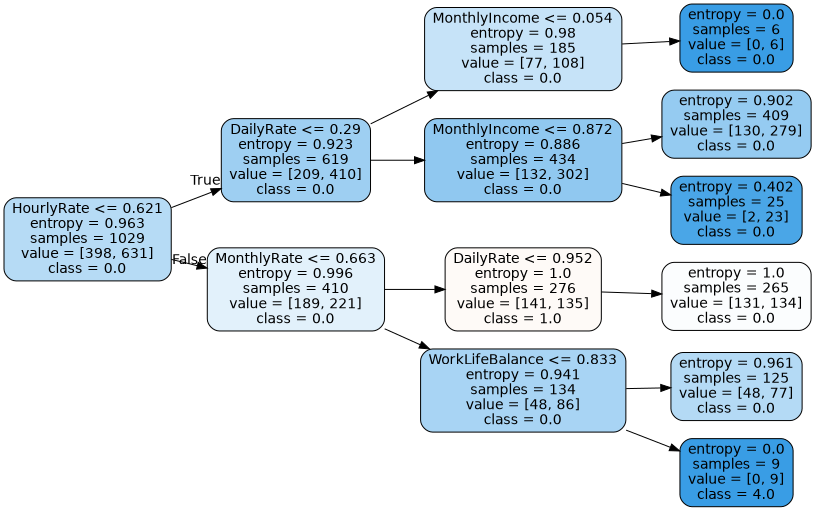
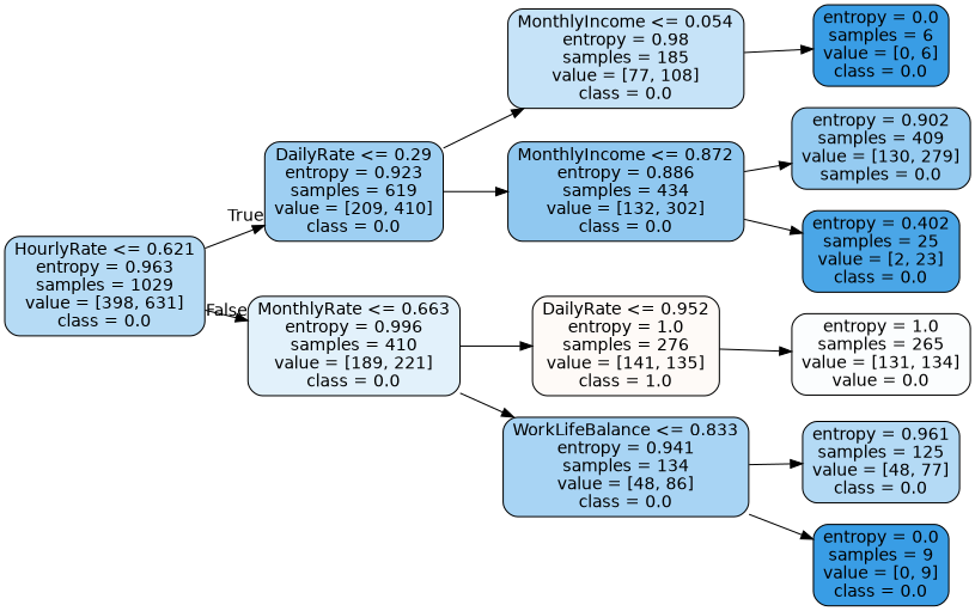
  digraph {
    rankdir=LR
    node [color=black fillcolor="#399de5" fontname=helvetica shape=box style="filled, rounded"]
    edge [fontname=helvetica]
    n1 [fillcolor="#b6dbf5" label="HourlyRate <= 0.621\nentropy = 0.963\nsamples = 1029\nvalue = [398, 631]\nclass = 0.0"]
    n2 [fillcolor="#9ecff2" label="DailyRate <= 0.29\nentropy = 0.923\nsamples = 619\nvalue = [209, 410]\nclass = 0.0"]
    n3 [fillcolor="#e2f1fb" label="MonthlyRate <= 0.663\nentropy = 0.996\nsamples = 410\nvalue = [189, 221]\nclass = 0.0"]
    n4 [fillcolor="#c6e3f8" label="MonthlyIncome <= 0.054\nentropy = 0.98\nsamples = 185\nvalue = [77, 108]\nclass = 0.0"]
    n5 [fillcolor="#90c8f0" label="MonthlyIncome <= 0.872\nentropy = 0.886\nsamples = 434\nvalue = [132, 302]\nclass = 0.0"]
    n6 [fillcolor="#fefaf7" label="DailyRate <= 0.952\nentropy = 1.0\nsamples = 276\nvalue = [141, 135]\nclass = 1.0"]
    n7 [fillcolor="#a8d4f4" label="WorkLifeBalance <= 0.833\nentropy = 0.941\nsamples = 134\nvalue = [48, 86]\nclass = 0.0"]
    n8 [label="entropy = 0.0\nsamples = 6\nvalue = [0, 6]\nclass = 0.0"]
-   n9 [fillcolor="#95cbf1" label="entropy = 0.902\nsamples = 409\nvalue = [130, 279]\nclass = 0.0"]
+   n9 [fillcolor="#95cbf1" label="entropy = 0.902\nsamples = 409\nvalue = [130, 279]\nsamples = 0.0"]
    n10 [fillcolor="#4aa6e7" label="entropy = 0.402\nsamples = 25\nvalue = [2, 23]\nclass = 0.0"]
-   n11 [fillcolor="#fbfdfe" label="entropy = 1.0\nsamples = 265\nvalue = [131, 134]\nclass = 0.0"]
+   n11 [fillcolor="#fbfdfe" label="entropy = 1.0\nsamples = 265\nvalue = [131, 134]\nvalue = 0.0"]
    n12 [fillcolor="#b4daf5" label="entropy = 0.961\nsamples = 125\nvalue = [48, 77]\nclass = 0.0"]
-   n13 [label="entropy = 0.0\nsamples = 9\nvalue = [0, 9]\nclass = 4.0"]
+   n13 [label="entropy = 0.0\nsamples = 9\nvalue = [0, 9]\nclass = 0.0"]
    n1 -> n2 [headlabel=True labelangle=45 labeldistance=2.5]
    n1 -> n3 [headlabel=False labelangle=-45 labeldistance=2.5]
    n2 -> n4
    n2 -> n5
    n3 -> n6
    n3 -> n7
    n4 -> n8
    n5 -> n9
    n5 -> n10
    n6 -> n11
    n7 -> n12
    n7 -> n13
  }
